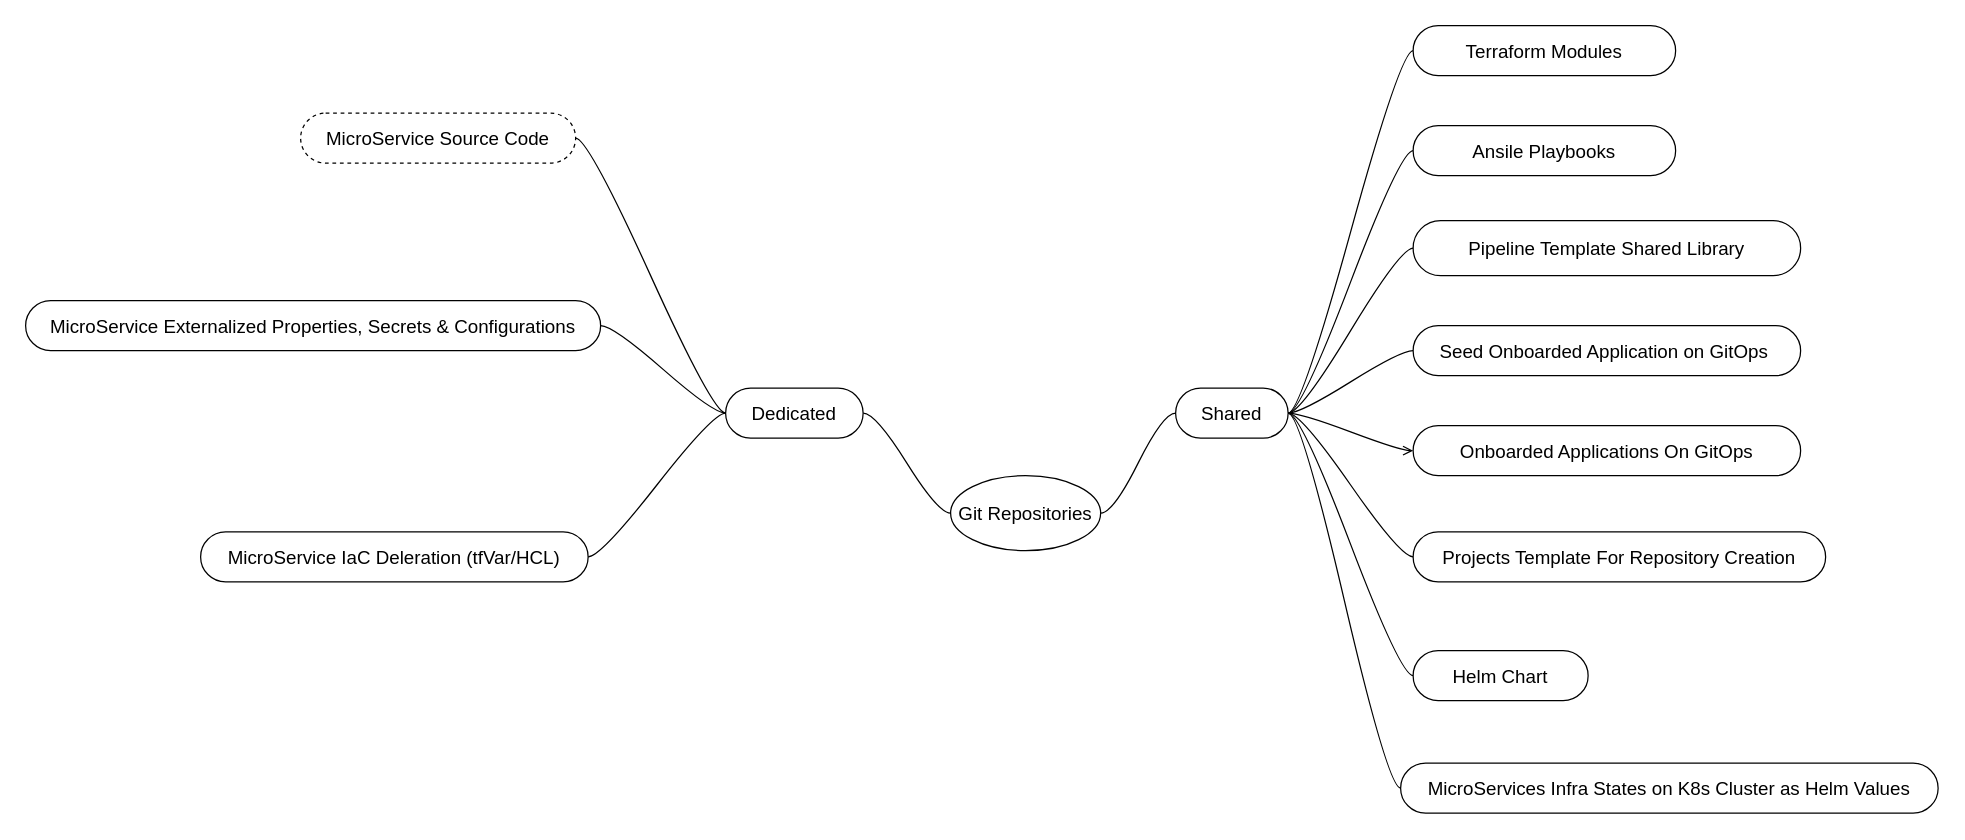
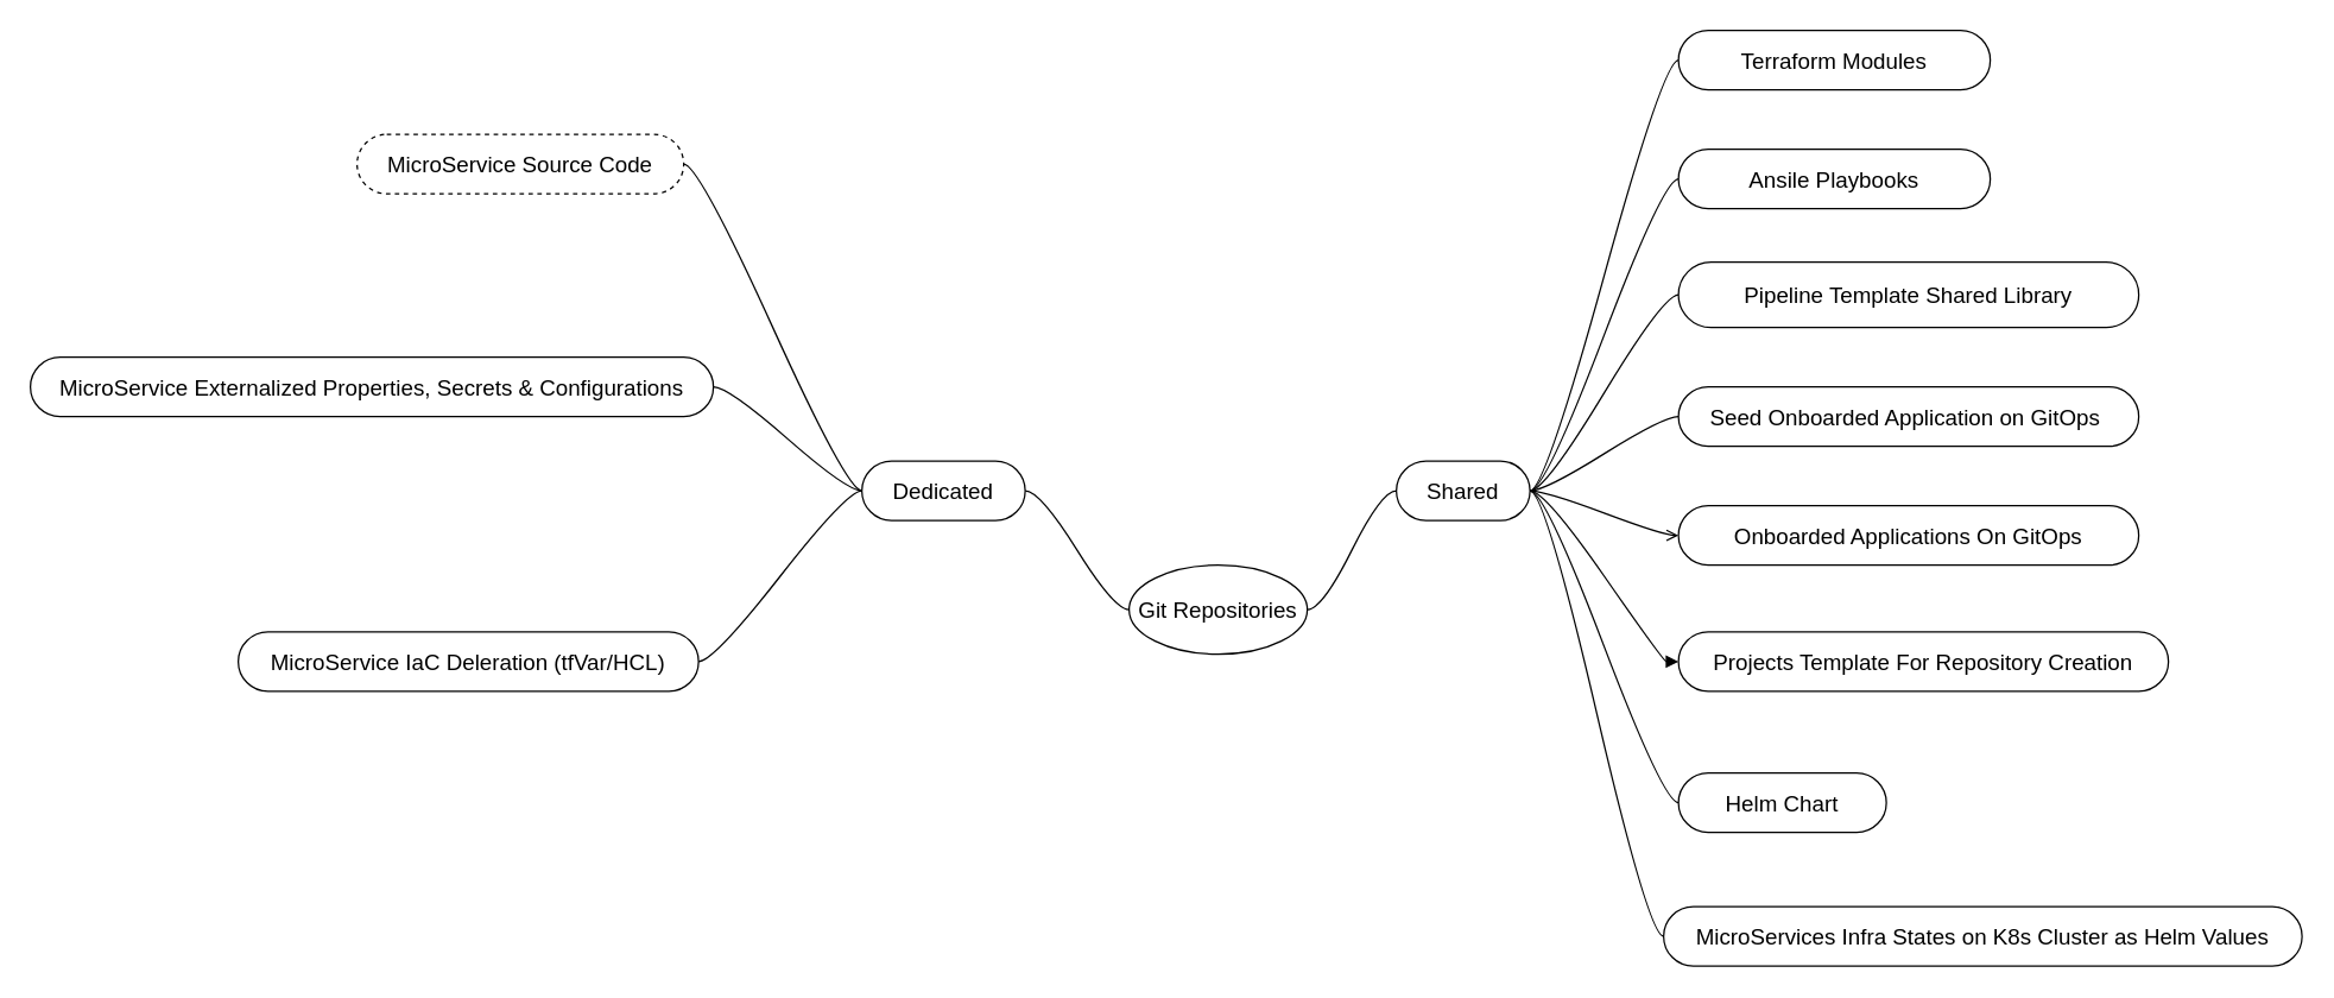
  <mxCell id="0" />
  <mxCell id="1" parent="0" />
  <mxCell id="2" value="Terraform Modules" style="whiteSpace=wrap;html=1;rounded=1;arcSize=50;align=center;verticalAlign=middle;strokeWidth=1;autosize=1;spacing=4;treeFolding=1;treeMoving=1;newEdgeStyle={&quot;edgeStyle&quot;:&quot;entityRelationEdgeStyle&quot;,&quot;startArrow&quot;:&quot;none&quot;,&quot;endArrow&quot;:&quot;none&quot;,&quot;segment&quot;:10,&quot;curved&quot;:1};fontSize=15;" vertex="1" parent="1"><mxGeometry x="1130" y="20" width="210" height="40" as="geometry" /></mxCell>
  <mxCell id="3" value="" style="edgeStyle=entityRelationEdgeStyle;startArrow=none;endArrow=none;segment=10;curved=1;fontSize=15;exitX=1;exitY=0.5;exitDx=0;exitDy=0;" edge="1" target="2" parent="1" source="15"><mxGeometry relative="1" as="geometry"><mxPoint x="1040" y="100" as="sourcePoint" /></mxGeometry></mxCell>
  <mxCell id="4" value="Ansile Playbooks" style="whiteSpace=wrap;html=1;rounded=1;arcSize=50;align=center;verticalAlign=middle;strokeWidth=1;autosize=1;spacing=4;treeFolding=1;treeMoving=1;newEdgeStyle={&quot;edgeStyle&quot;:&quot;entityRelationEdgeStyle&quot;,&quot;startArrow&quot;:&quot;none&quot;,&quot;endArrow&quot;:&quot;none&quot;,&quot;segment&quot;:10,&quot;curved&quot;:1};fontSize=15;" vertex="1" parent="1"><mxGeometry x="1130" y="100" width="210" height="40" as="geometry" /></mxCell>
  <mxCell id="5" value="" style="edgeStyle=entityRelationEdgeStyle;startArrow=none;endArrow=none;segment=10;curved=1;fontSize=15;exitX=1;exitY=0.5;exitDx=0;exitDy=0;entryX=0;entryY=0.5;entryDx=0;entryDy=0;" edge="1" target="4" parent="1" source="15"><mxGeometry relative="1" as="geometry"><mxPoint x="1040" y="102" as="sourcePoint" /><mxPoint x="1145" y="140" as="targetPoint" /></mxGeometry></mxCell>
  <mxCell id="6" value="Pipeline Template Shared Library" style="whiteSpace=wrap;html=1;rounded=1;arcSize=50;align=center;verticalAlign=middle;strokeWidth=1;autosize=1;spacing=4;treeFolding=1;treeMoving=1;newEdgeStyle={&quot;edgeStyle&quot;:&quot;entityRelationEdgeStyle&quot;,&quot;startArrow&quot;:&quot;none&quot;,&quot;endArrow&quot;:&quot;none&quot;,&quot;segment&quot;:10,&quot;curved&quot;:1};fontSize=15;" vertex="1" parent="1"><mxGeometry x="1130" y="176" width="310" height="44" as="geometry" /></mxCell>
  <mxCell id="7" value="" style="edgeStyle=entityRelationEdgeStyle;startArrow=none;endArrow=none;segment=10;curved=1;fontSize=15;entryX=0;entryY=0.5;entryDx=0;entryDy=0;exitX=1;exitY=0.5;exitDx=0;exitDy=0;" edge="1" target="6" parent="1" source="15"><mxGeometry relative="1" as="geometry"><mxPoint x="1035" y="100" as="sourcePoint" /><mxPoint x="1140" y="243" as="targetPoint" /></mxGeometry></mxCell>
  <mxCell id="8" value="Seed Onboarded Application on GitOps&amp;nbsp;" style="whiteSpace=wrap;html=1;rounded=1;arcSize=50;align=center;verticalAlign=middle;strokeWidth=1;autosize=1;spacing=4;treeFolding=1;treeMoving=1;newEdgeStyle={&quot;edgeStyle&quot;:&quot;entityRelationEdgeStyle&quot;,&quot;startArrow&quot;:&quot;none&quot;,&quot;endArrow&quot;:&quot;none&quot;,&quot;segment&quot;:10,&quot;curved&quot;:1};fontSize=15;" vertex="1" parent="1"><mxGeometry x="1130" y="260" width="310" height="40" as="geometry" /></mxCell>
  <mxCell id="9" value="" style="edgeStyle=entityRelationEdgeStyle;startArrow=none;endArrow=none;segment=10;curved=1;fontSize=15;" edge="1" target="8" parent="1" source="15"><mxGeometry relative="1" as="geometry"><mxPoint x="1100" y="310" as="sourcePoint" /></mxGeometry></mxCell>
  <mxCell id="10" value="Onboarded Applications On GitOps" style="whiteSpace=wrap;html=1;rounded=1;arcSize=50;align=center;verticalAlign=middle;strokeWidth=1;autosize=1;spacing=4;treeFolding=1;treeMoving=1;newEdgeStyle={&quot;edgeStyle&quot;:&quot;entityRelationEdgeStyle&quot;,&quot;startArrow&quot;:&quot;none&quot;,&quot;endArrow&quot;:&quot;none&quot;,&quot;segment&quot;:10,&quot;curved&quot;:1};fontSize=15;" vertex="1" parent="1"><mxGeometry x="1130" y="340" width="310" height="40" as="geometry" /></mxCell>
  <mxCell id="11" value="" style="edgeStyle=entityRelationEdgeStyle;startArrow=none;endArrow=open;segment=10;curved=1;fontSize=15;exitX=1;exitY=0.5;exitDx=0;exitDy=0;" edge="1" target="10" parent="1" source="15"><mxGeometry relative="1" as="geometry"><mxPoint x="1100" y="390" as="sourcePoint" /></mxGeometry></mxCell>
  <mxCell id="12" value="Git Repositories" style="ellipse;whiteSpace=wrap;html=1;align=center;treeFolding=1;treeMoving=1;newEdgeStyle={&quot;edgeStyle&quot;:&quot;entityRelationEdgeStyle&quot;,&quot;startArrow&quot;:&quot;none&quot;,&quot;endArrow&quot;:&quot;none&quot;,&quot;segment&quot;:10,&quot;curved&quot;:1};fontSize=15;" vertex="1" parent="1"><mxGeometry x="760" y="380" width="120" height="60" as="geometry" /></mxCell>
  <mxCell id="13" value="" style="edgeStyle=entityRelationEdgeStyle;startArrow=none;endArrow=none;segment=10;curved=1;fontSize=15;" edge="1" parent="1" source="12" target="15"><mxGeometry relative="1" as="geometry" /></mxCell>
  <mxCell id="14" value="" style="edgeStyle=entityRelationEdgeStyle;startArrow=none;endArrow=none;segment=10;curved=1;fontSize=15;" edge="1" parent="1" source="12" target="16"><mxGeometry relative="1" as="geometry" /></mxCell>
  <mxCell id="15" value="Shared" style="whiteSpace=wrap;html=1;rounded=1;arcSize=50;align=center;verticalAlign=middle;strokeWidth=1;autosize=1;spacing=4;treeFolding=1;treeMoving=1;newEdgeStyle={&quot;edgeStyle&quot;:&quot;entityRelationEdgeStyle&quot;,&quot;startArrow&quot;:&quot;none&quot;,&quot;endArrow&quot;:&quot;none&quot;,&quot;segment&quot;:10,&quot;curved&quot;:1};fontSize=15;" vertex="1" parent="1"><mxGeometry x="940" y="310" width="90" height="40" as="geometry" /></mxCell>
  <mxCell id="16" value="Dedicated" style="whiteSpace=wrap;html=1;rounded=1;arcSize=50;align=center;verticalAlign=middle;strokeWidth=1;autosize=1;spacing=4;treeFolding=1;treeMoving=1;newEdgeStyle={&quot;edgeStyle&quot;:&quot;entityRelationEdgeStyle&quot;,&quot;startArrow&quot;:&quot;none&quot;,&quot;endArrow&quot;:&quot;none&quot;,&quot;segment&quot;:10,&quot;curved&quot;:1};fontSize=15;" vertex="1" parent="1"><mxGeometry x="580" y="310" width="110" height="40" as="geometry" /></mxCell>
  <mxCell id="17" value="MicroService Source Code" style="whiteSpace=wrap;html=1;rounded=1;arcSize=50;align=center;verticalAlign=middle;strokeWidth=1;autosize=1;spacing=4;treeFolding=1;treeMoving=1;newEdgeStyle={&quot;edgeStyle&quot;:&quot;entityRelationEdgeStyle&quot;,&quot;startArrow&quot;:&quot;none&quot;,&quot;endArrow&quot;:&quot;none&quot;,&quot;segment&quot;:10,&quot;curved&quot;:1};fontSize=15;dashed=1;" vertex="1" parent="1"><mxGeometry x="240" y="90" width="220" height="40" as="geometry" /></mxCell>
  <mxCell id="18" value="" style="edgeStyle=entityRelationEdgeStyle;startArrow=none;endArrow=none;segment=10;curved=1;fontSize=15;exitX=0;exitY=0.5;exitDx=0;exitDy=0;" edge="1" target="17" parent="1" source="16"><mxGeometry relative="1" as="geometry"><mxPoint x="200" y="130" as="sourcePoint" /></mxGeometry></mxCell>
  <mxCell id="19" value="Projects Template For Repository Creation" style="whiteSpace=wrap;html=1;rounded=1;arcSize=50;align=center;verticalAlign=middle;strokeWidth=1;autosize=1;spacing=4;treeFolding=1;treeMoving=1;newEdgeStyle={&quot;edgeStyle&quot;:&quot;entityRelationEdgeStyle&quot;,&quot;startArrow&quot;:&quot;none&quot;,&quot;endArrow&quot;:&quot;none&quot;,&quot;segment&quot;:10,&quot;curved&quot;:1};fontSize=15;" vertex="1" parent="1"><mxGeometry x="1130" y="425" width="330" height="40" as="geometry" /></mxCell>
- <mxCell id="20" value="" style="edgeStyle=entityRelationEdgeStyle;startArrow=none;endArrow=none;segment=10;curved=1;fontSize=15;exitX=1;exitY=0.5;exitDx=0;exitDy=0;" edge="1" parent="1" target="19" source="15"><mxGeometry relative="1" as="geometry"><mxPoint x="1030" y="340" as="sourcePoint" /></mxGeometry></mxCell>
+ <mxCell id="20" value="" style="edgeStyle=entityRelationEdgeStyle;startArrow=none;endArrow=block;segment=10;curved=1;fontSize=15;exitX=1;exitY=0.5;exitDx=0;exitDy=0;" edge="1" parent="1" target="19" source="15"><mxGeometry relative="1" as="geometry"><mxPoint x="1030" y="340" as="sourcePoint" /></mxGeometry></mxCell>
  <mxCell id="21" value="MicroService Externalized Properties, Secrets &amp;amp; Configurations" style="whiteSpace=wrap;html=1;rounded=1;arcSize=50;align=center;verticalAlign=middle;strokeWidth=1;autosize=1;spacing=4;treeFolding=1;treeMoving=1;newEdgeStyle={&quot;edgeStyle&quot;:&quot;entityRelationEdgeStyle&quot;,&quot;startArrow&quot;:&quot;none&quot;,&quot;endArrow&quot;:&quot;none&quot;,&quot;segment&quot;:10,&quot;curved&quot;:1};fontSize=15;" vertex="1" parent="1"><mxGeometry x="20" y="240" width="460" height="40" as="geometry" /></mxCell>
  <mxCell id="22" value="" style="edgeStyle=entityRelationEdgeStyle;startArrow=none;endArrow=none;segment=10;curved=1;fontSize=15;exitX=0;exitY=0.5;exitDx=0;exitDy=0;" edge="1" target="21" parent="1" source="16"><mxGeometry relative="1" as="geometry"><mxPoint x="140" y="244" as="sourcePoint" /></mxGeometry></mxCell>
  <mxCell id="23" value="MicroService IaC Deleration (tfVar/HCL)" style="whiteSpace=wrap;html=1;rounded=1;arcSize=50;align=center;verticalAlign=middle;strokeWidth=1;autosize=1;spacing=4;treeFolding=1;treeMoving=1;newEdgeStyle={&quot;edgeStyle&quot;:&quot;entityRelationEdgeStyle&quot;,&quot;startArrow&quot;:&quot;none&quot;,&quot;endArrow&quot;:&quot;none&quot;,&quot;segment&quot;:10,&quot;curved&quot;:1};fontSize=15;" vertex="1" parent="1"><mxGeometry x="160" y="425" width="310" height="40" as="geometry" /></mxCell>
  <mxCell id="24" value="" style="edgeStyle=entityRelationEdgeStyle;startArrow=none;endArrow=none;segment=10;curved=1;fontSize=15;exitX=0;exitY=0.5;exitDx=0;exitDy=0;" edge="1" target="23" parent="1" source="16"><mxGeometry relative="1" as="geometry"><mxPoint x="190" y="354" as="sourcePoint" /></mxGeometry></mxCell>
  <mxCell id="25" value="MicroServices Infra States on K8s Cluster as Helm Values" style="whiteSpace=wrap;html=1;rounded=1;arcSize=50;align=center;verticalAlign=middle;strokeWidth=1;autosize=1;spacing=4;treeFolding=1;treeMoving=1;newEdgeStyle={&quot;edgeStyle&quot;:&quot;entityRelationEdgeStyle&quot;,&quot;startArrow&quot;:&quot;none&quot;,&quot;endArrow&quot;:&quot;none&quot;,&quot;segment&quot;:10,&quot;curved&quot;:1};fontSize=15;" vertex="1" parent="1"><mxGeometry x="1120" y="610" width="430" height="40" as="geometry" /></mxCell>
  <mxCell id="26" value="" style="edgeStyle=entityRelationEdgeStyle;startArrow=none;endArrow=none;segment=10;curved=1;fontSize=15;exitX=1;exitY=0.5;exitDx=0;exitDy=0;" edge="1" target="25" parent="1" source="15"><mxGeometry relative="1" as="geometry"><mxPoint x="1020" y="330" as="sourcePoint" /></mxGeometry></mxCell>
  <mxCell id="27" value="Helm Chart" style="whiteSpace=wrap;html=1;rounded=1;arcSize=50;align=center;verticalAlign=middle;strokeWidth=1;autosize=1;spacing=4;treeFolding=1;treeMoving=1;newEdgeStyle={&quot;edgeStyle&quot;:&quot;entityRelationEdgeStyle&quot;,&quot;startArrow&quot;:&quot;none&quot;,&quot;endArrow&quot;:&quot;none&quot;,&quot;segment&quot;:10,&quot;curved&quot;:1};fontSize=15;" vertex="1" parent="1"><mxGeometry x="1130" y="520" width="140" height="40" as="geometry" /></mxCell>
  <mxCell id="28" value="" style="edgeStyle=entityRelationEdgeStyle;startArrow=none;endArrow=none;segment=10;curved=1;fontSize=15;exitX=1;exitY=0.5;exitDx=0;exitDy=0;" edge="1" target="27" parent="1" source="15"><mxGeometry relative="1" as="geometry"><mxPoint x="1110" y="550" as="sourcePoint" /></mxGeometry></mxCell>
